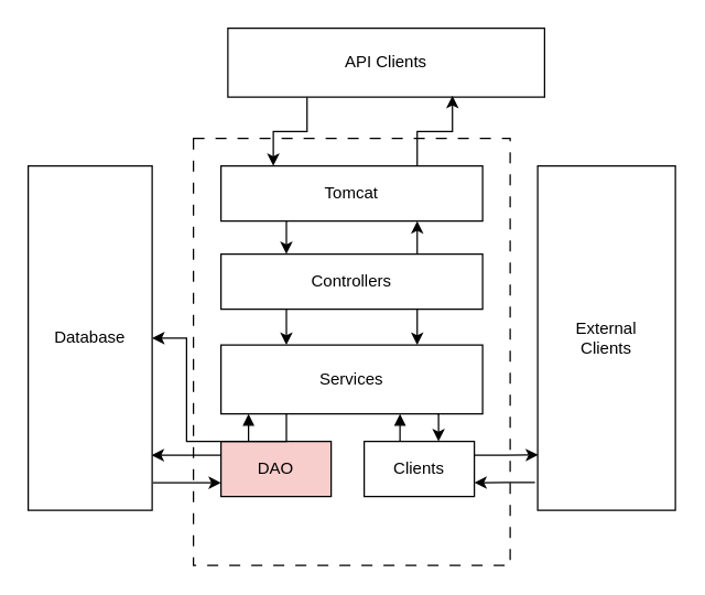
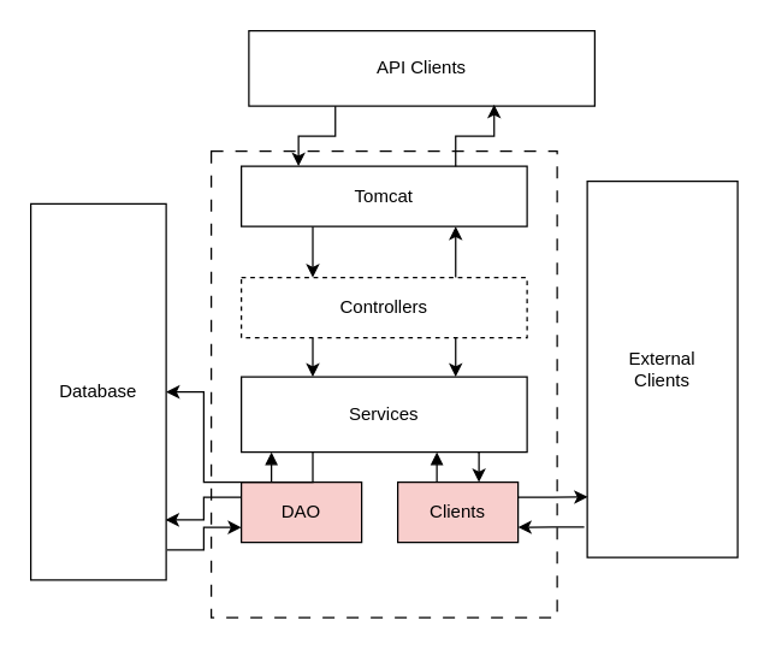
  <mxCell id="0" />
  <mxCell id="1" parent="0" />
  <mxCell id="2" value="" style="rounded=0;whiteSpace=wrap;html=1;dashed=1;dashPattern=8 8;" vertex="1" parent="1"><mxGeometry x="140" y="100" width="230" height="310" as="geometry" /></mxCell>
  <mxCell id="3" style="edgeStyle=orthogonalEdgeStyle;rounded=0;orthogonalLoop=1;jettySize=auto;html=1;exitX=0.75;exitY=0;exitDx=0;exitDy=0;entryX=0.75;entryY=1;entryDx=0;entryDy=0;" edge="1" parent="1" source="6" target="11"><mxGeometry relative="1" as="geometry" /></mxCell>
  <mxCell id="4" style="edgeStyle=orthogonalEdgeStyle;rounded=0;orthogonalLoop=1;jettySize=auto;html=1;exitX=0.25;exitY=1;exitDx=0;exitDy=0;entryX=0.25;entryY=0;entryDx=0;entryDy=0;" edge="1" parent="1" source="6" target="7"><mxGeometry relative="1" as="geometry" /></mxCell>
  <mxCell id="5" style="edgeStyle=orthogonalEdgeStyle;rounded=0;orthogonalLoop=1;jettySize=auto;html=1;exitX=0.75;exitY=1;exitDx=0;exitDy=0;entryX=0.75;entryY=0;entryDx=0;entryDy=0;" edge="1" parent="1" source="6" target="7"><mxGeometry relative="1" as="geometry" /></mxCell>
- <mxCell id="6" value="Controllers" style="rounded=0;whiteSpace=wrap;html=1;" vertex="1" parent="1"><mxGeometry x="160" y="184" width="190" height="40" as="geometry" /></mxCell>
+ <mxCell id="6" value="Controllers" style="rounded=0;whiteSpace=wrap;html=1;dashed=1;" vertex="1" parent="1"><mxGeometry x="160" y="184" width="190" height="40" as="geometry" /></mxCell>
  <mxCell id="7" value="Services" style="rounded=0;whiteSpace=wrap;html=1;" vertex="1" parent="1"><mxGeometry x="160" y="250" width="190" height="50" as="geometry" /></mxCell>
  <mxCell id="8" value="DAO" style="rounded=0;whiteSpace=wrap;html=1;fillColor=#f8cecc;" vertex="1" parent="1"><mxGeometry x="160" y="320" width="80" height="40" as="geometry" /></mxCell>
- <mxCell id="9" value="Clients" style="rounded=0;whiteSpace=wrap;html=1;" vertex="1" parent="1"><mxGeometry x="264" y="320" width="80" height="40" as="geometry" /></mxCell>
+ <mxCell id="9" value="Clients" style="rounded=0;whiteSpace=wrap;html=1;fillColor=#f8cecc;" vertex="1" parent="1"><mxGeometry x="264" y="320" width="80" height="40" as="geometry" /></mxCell>
  <mxCell id="10" style="edgeStyle=orthogonalEdgeStyle;rounded=0;orthogonalLoop=1;jettySize=auto;html=1;exitX=0.25;exitY=1;exitDx=0;exitDy=0;entryX=0.25;entryY=0;entryDx=0;entryDy=0;" edge="1" parent="1" source="11" target="6"><mxGeometry relative="1" as="geometry" /></mxCell>
- <mxCell id="11" value="Tomcat" style="rounded=0;whiteSpace=wrap;html=1;" vertex="1" parent="1"><mxGeometry x="160" y="120" width="190" height="40" as="geometry" /></mxCell>
+ <mxCell id="11" value="Tomcat" style="rounded=0;whiteSpace=wrap;html=1;" vertex="1" parent="1"><mxGeometry x="160" y="110" width="190" height="40" as="geometry" /></mxCell>
  <mxCell id="12" value="External&lt;div&gt;Clients&lt;/div&gt;" style="rounded=0;whiteSpace=wrap;html=1;" vertex="1" parent="1"><mxGeometry x="390" y="120" width="100" height="250" as="geometry" /></mxCell>
- <mxCell id="13" value="Database" style="rounded=0;whiteSpace=wrap;html=1;" vertex="1" parent="1"><mxGeometry x="20" y="120" width="90" height="250" as="geometry" /></mxCell>
+ <mxCell id="13" value="Database" style="rounded=0;whiteSpace=wrap;html=1;" vertex="1" parent="1"><mxGeometry x="20" y="135" width="90" height="250" as="geometry" /></mxCell>
  <mxCell id="14" value="API Clients" style="rounded=0;whiteSpace=wrap;html=1;" vertex="1" parent="1"><mxGeometry x="165" y="20" width="230" height="50" as="geometry" /></mxCell>
  <mxCell id="15" style="edgeStyle=orthogonalEdgeStyle;rounded=0;orthogonalLoop=1;jettySize=auto;html=1;exitX=0.25;exitY=1;exitDx=0;exitDy=0;entryX=0.2;entryY=0;entryDx=0;entryDy=0;entryPerimeter=0;" edge="1" parent="1" source="14" target="11"><mxGeometry relative="1" as="geometry" /></mxCell>
  <mxCell id="16" style="edgeStyle=orthogonalEdgeStyle;rounded=0;orthogonalLoop=1;jettySize=auto;html=1;exitX=0.75;exitY=0;exitDx=0;exitDy=0;entryX=0.709;entryY=0.98;entryDx=0;entryDy=0;entryPerimeter=0;" edge="1" parent="1" source="11" target="14"><mxGeometry relative="1" as="geometry" /></mxCell>
  <mxCell id="17" style="edgeStyle=orthogonalEdgeStyle;rounded=0;orthogonalLoop=1;jettySize=auto;html=1;exitX=0.25;exitY=1;exitDx=0;exitDy=0;" edge="1" parent="1" source="7" target="13"><mxGeometry relative="1" as="geometry" /></mxCell>
  <mxCell id="18" style="edgeStyle=orthogonalEdgeStyle;rounded=0;orthogonalLoop=1;jettySize=auto;html=1;exitX=0.25;exitY=1;exitDx=0;exitDy=0;entryX=0.605;entryY=0.01;entryDx=0;entryDy=0;entryPerimeter=0;startArrow=block;startFill=1;endArrow=none;" edge="1" parent="1"><mxGeometry relative="1" as="geometry"><mxPoint x="180" y="300" as="sourcePoint" /><mxPoint x="180" y="320" as="targetPoint" /></mxGeometry></mxCell>
  <mxCell id="19" style="edgeStyle=orthogonalEdgeStyle;rounded=0;orthogonalLoop=1;jettySize=auto;html=1;exitX=0.25;exitY=1;exitDx=0;exitDy=0;entryX=0.605;entryY=0.01;entryDx=0;entryDy=0;entryPerimeter=0;" edge="1" parent="1"><mxGeometry relative="1" as="geometry"><mxPoint x="317" y="300" as="sourcePoint" /><mxPoint x="318" y="320" as="targetPoint" /></mxGeometry></mxCell>
  <mxCell id="20" style="edgeStyle=orthogonalEdgeStyle;rounded=0;orthogonalLoop=1;jettySize=auto;html=1;exitX=0.25;exitY=1;exitDx=0;exitDy=0;entryX=0.605;entryY=0.01;entryDx=0;entryDy=0;entryPerimeter=0;startArrow=block;startFill=1;endArrow=none;" edge="1" parent="1"><mxGeometry relative="1" as="geometry"><mxPoint x="290" y="300" as="sourcePoint" /><mxPoint x="290" y="320" as="targetPoint" /></mxGeometry></mxCell>
  <mxCell id="21" style="edgeStyle=orthogonalEdgeStyle;rounded=0;orthogonalLoop=1;jettySize=auto;html=1;exitX=0;exitY=0.25;exitDx=0;exitDy=0;entryX=0.996;entryY=0.84;entryDx=0;entryDy=0;entryPerimeter=0;" edge="1" parent="1" source="8" target="13"><mxGeometry relative="1" as="geometry" /></mxCell>
  <mxCell id="22" style="edgeStyle=orthogonalEdgeStyle;rounded=0;orthogonalLoop=1;jettySize=auto;html=1;exitX=1.007;exitY=0.92;exitDx=0;exitDy=0;entryX=0;entryY=0.75;entryDx=0;entryDy=0;exitPerimeter=0;" edge="1" parent="1" source="13" target="8"><mxGeometry relative="1" as="geometry" /></mxCell>
  <mxCell id="23" style="edgeStyle=orthogonalEdgeStyle;rounded=0;orthogonalLoop=1;jettySize=auto;html=1;exitX=1;exitY=0.25;exitDx=0;exitDy=0;entryX=0.003;entryY=0.839;entryDx=0;entryDy=0;entryPerimeter=0;" edge="1" parent="1" source="9" target="12"><mxGeometry relative="1" as="geometry" /></mxCell>
  <mxCell id="24" style="edgeStyle=orthogonalEdgeStyle;rounded=0;orthogonalLoop=1;jettySize=auto;html=1;exitX=-0.02;exitY=0.919;exitDx=0;exitDy=0;entryX=1;entryY=0.75;entryDx=0;entryDy=0;exitPerimeter=0;" edge="1" parent="1" source="12" target="9"><mxGeometry relative="1" as="geometry" /></mxCell>
